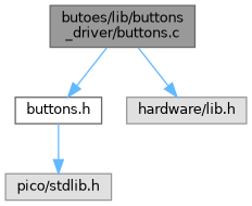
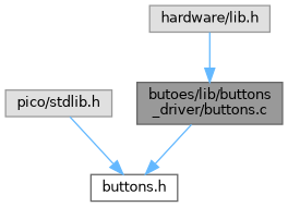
  digraph {
    node [color=grey60 fillcolor="#E0E0E0" fontname=Helvetica fontsize=10 shape=box style=filled]
    edge [color=steelblue1 fontname=Helvetica fontsize=10 labelfontname=Helvetica labelfontsize=10 style=solid]
    n1 [color=gray40 fillcolor=grey60 fontcolor=black height=0.2 label="butoes/lib/buttons\l_driver/buttons.c" width=0.4]
    n2 [color=grey40 fillcolor=white height=0.2 label="buttons.h" width=0.4]
    n3 [height=0.2 label="hardware/lib.h" width=0.4]
    n4 [height=0.2 label="pico/stdlib.h" width=0.4]
    n1 -> n2
-   n1 -> n3
-   n2 -> n4
+   n3 -> n1
+   n4 -> n2
  }
